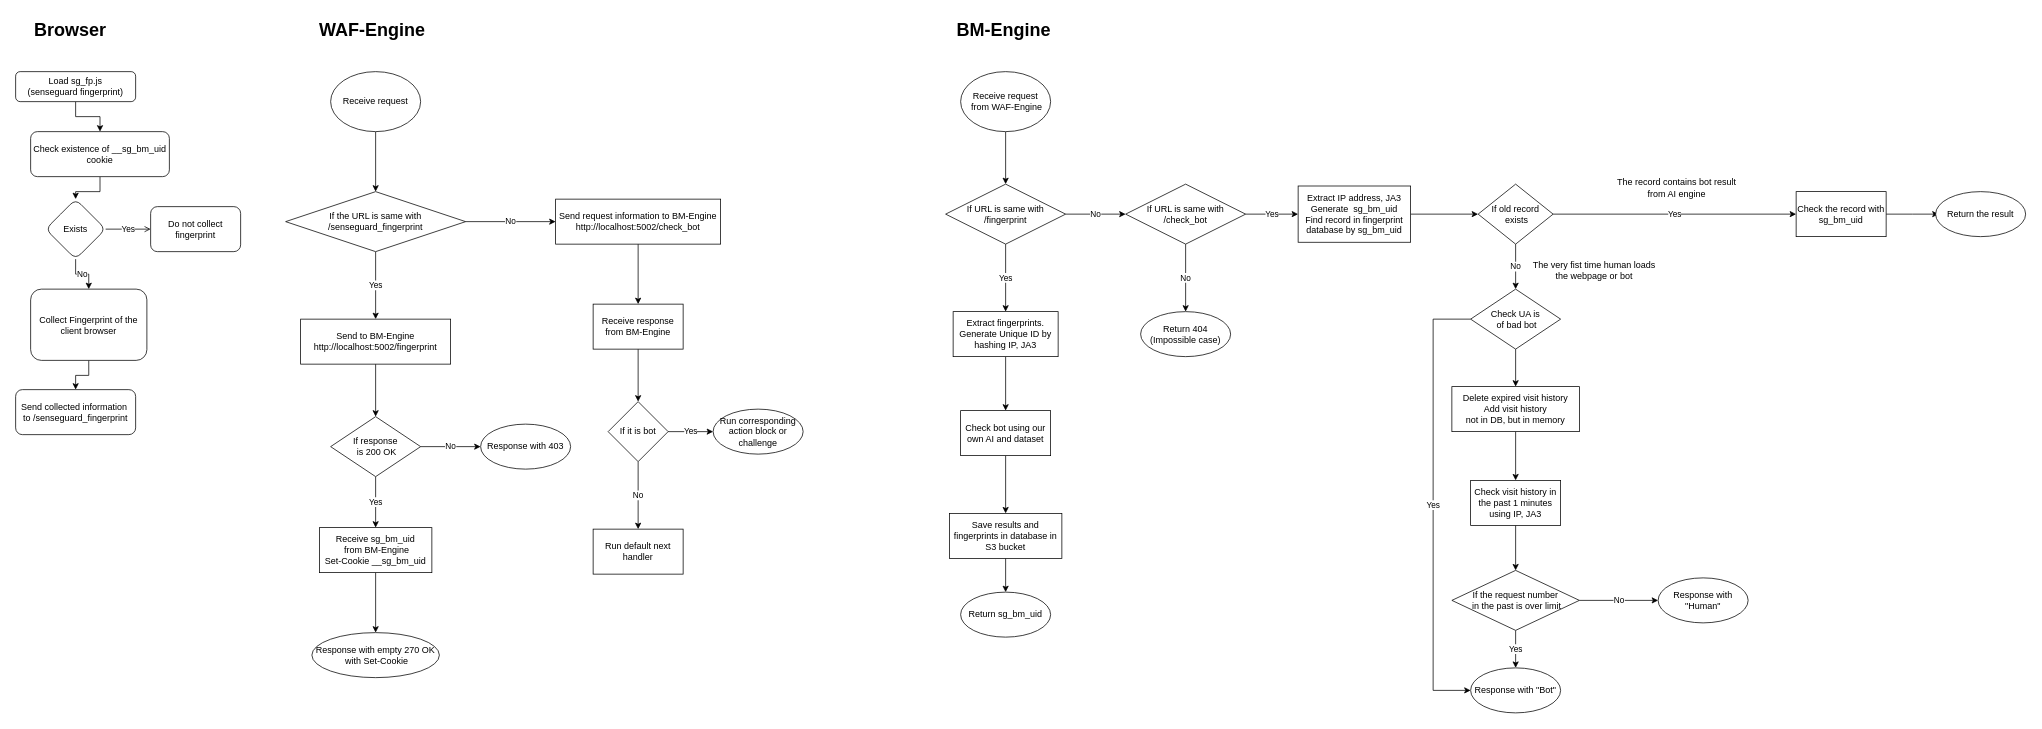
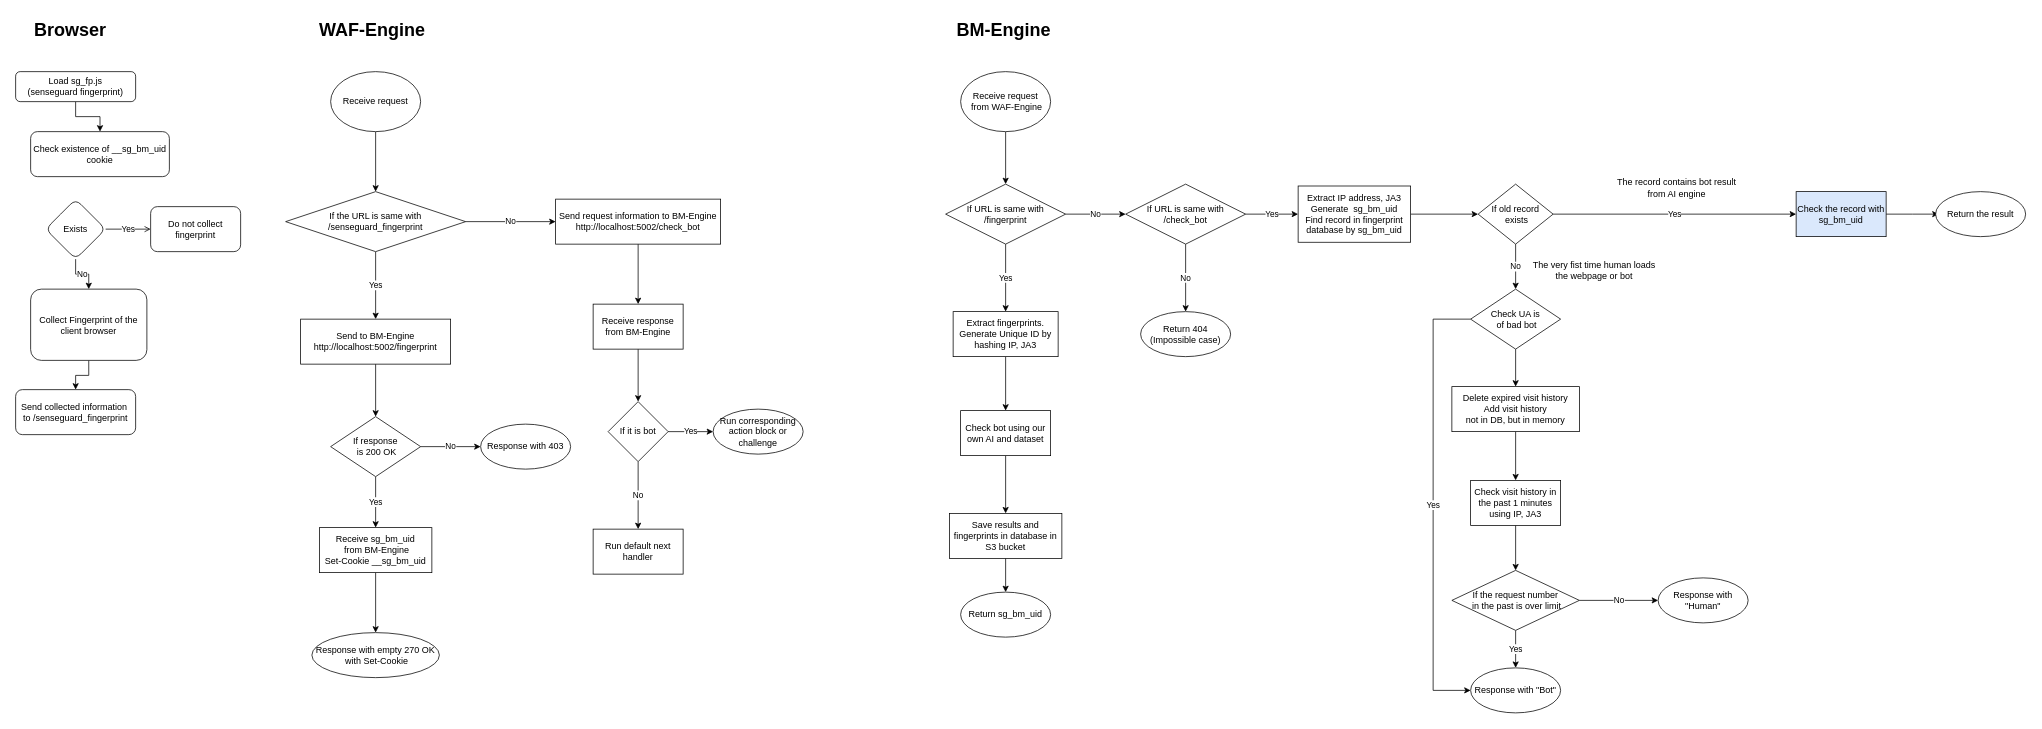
  <mxCell id="0" />
  <mxCell id="1" parent="0" />
  <mxCell id="2" style="edgeStyle=orthogonalEdgeStyle;rounded=0;orthogonalLoop=1;jettySize=auto;html=1;entryX=0.5;entryY=0;entryDx=0;entryDy=0;" parent="1" source="3" target="10" edge="1"><mxGeometry relative="1" as="geometry" /></mxCell>
  <mxCell id="3" value="Load sg_fp.js&lt;br&gt;(senseguard fingerprint)" style="rounded=1;whiteSpace=wrap;html=1;fontSize=12;glass=0;strokeWidth=1;shadow=0;" parent="1" vertex="1"><mxGeometry x="20" y="95" width="160" height="40" as="geometry" /></mxCell>
  <mxCell id="4" value="" style="edgeStyle=orthogonalEdgeStyle;rounded=0;orthogonalLoop=1;jettySize=auto;html=1;entryX=0.5;entryY=0;entryDx=0;entryDy=0;" parent="1" source="5" target="6" edge="1"><mxGeometry relative="1" as="geometry"><mxPoint x="100" y="485" as="targetPoint" /></mxGeometry></mxCell>
  <mxCell id="5" value="Collect Fingerprint of the client browser" style="whiteSpace=wrap;html=1;rounded=1;glass=0;strokeWidth=1;shadow=0;" parent="1" vertex="1"><mxGeometry x="40" y="385" width="155" height="95" as="geometry" /></mxCell>
  <mxCell id="6" value="Send collected information&amp;nbsp; to /senseguard_fingerprint" style="whiteSpace=wrap;html=1;rounded=1;glass=0;strokeWidth=1;shadow=0;" parent="1" vertex="1"><mxGeometry x="20" y="519" width="160" height="60" as="geometry" /></mxCell>
  <mxCell id="7" value="" style="edgeStyle=orthogonalEdgeStyle;rounded=0;orthogonalLoop=1;jettySize=auto;html=1;" parent="1" source="8" target="19" edge="1"><mxGeometry relative="1" as="geometry" /></mxCell>
  <mxCell id="8" value="Receive request" style="ellipse;whiteSpace=wrap;html=1;" parent="1" vertex="1"><mxGeometry x="440" y="95" width="120" height="80" as="geometry" /></mxCell>
- <mxCell id="9" value="" style="edgeStyle=orthogonalEdgeStyle;rounded=0;orthogonalLoop=1;jettySize=auto;html=1;" parent="1" source="10" target="13" edge="1"><mxGeometry relative="1" as="geometry" /></mxCell>
  <mxCell id="10" value="Check existence of __sg_bm_uid cookie" style="whiteSpace=wrap;html=1;rounded=1;glass=0;strokeWidth=1;shadow=0;" parent="1" vertex="1"><mxGeometry x="40" y="175" width="185" height="60" as="geometry" /></mxCell>
  <mxCell id="11" value="Yes" style="edgeStyle=orthogonalEdgeStyle;rounded=0;orthogonalLoop=1;jettySize=auto;html=1;endArrow=open;" parent="1" source="13" target="14" edge="1"><mxGeometry relative="1" as="geometry" /></mxCell>
  <mxCell id="12" value="No" style="edgeStyle=orthogonalEdgeStyle;rounded=0;orthogonalLoop=1;jettySize=auto;html=1;exitX=0.5;exitY=1;exitDx=0;exitDy=0;entryX=0.5;entryY=0;entryDx=0;entryDy=0;" parent="1" source="13" target="5" edge="1"><mxGeometry relative="1" as="geometry" /></mxCell>
  <mxCell id="13" value="Exists" style="rhombus;whiteSpace=wrap;html=1;rounded=1;glass=0;strokeWidth=1;shadow=0;" parent="1" vertex="1"><mxGeometry x="60" y="265" width="80" height="80" as="geometry" /></mxCell>
  <mxCell id="14" value="Do not collect fingerprint" style="whiteSpace=wrap;html=1;rounded=1;glass=0;strokeWidth=1;shadow=0;" parent="1" vertex="1"><mxGeometry x="200" y="275" width="120" height="60" as="geometry" /></mxCell>
  <mxCell id="15" value="&lt;h1&gt;Browser&lt;/h1&gt;" style="text;html=1;strokeColor=none;fillColor=none;spacing=5;spacingTop=-20;whiteSpace=wrap;overflow=hidden;rounded=0;" parent="1" vertex="1"><mxGeometry x="40" y="20" width="120" height="45" as="geometry" /></mxCell>
  <mxCell id="16" value="&lt;h1&gt;WAF-Engine&lt;/h1&gt;" style="text;html=1;strokeColor=none;fillColor=none;spacing=5;spacingTop=-20;whiteSpace=wrap;overflow=hidden;rounded=0;" parent="1" vertex="1"><mxGeometry x="420" y="20" width="160" height="45" as="geometry" /></mxCell>
  <mxCell id="17" value="Yes" style="edgeStyle=orthogonalEdgeStyle;rounded=0;orthogonalLoop=1;jettySize=auto;html=1;" parent="1" source="19" target="21" edge="1"><mxGeometry relative="1" as="geometry" /></mxCell>
  <mxCell id="18" value="No" style="edgeStyle=orthogonalEdgeStyle;rounded=0;orthogonalLoop=1;jettySize=auto;html=1;" parent="1" source="19" target="26" edge="1"><mxGeometry relative="1" as="geometry" /></mxCell>
  <mxCell id="19" value="If the URL is same with /senseguard_fingerprint" style="rhombus;whiteSpace=wrap;html=1;" parent="1" vertex="1"><mxGeometry x="380" y="255" width="240" height="80" as="geometry" /></mxCell>
  <mxCell id="20" value="" style="edgeStyle=orthogonalEdgeStyle;rounded=0;orthogonalLoop=1;jettySize=auto;html=1;" parent="1" source="21" target="72" edge="1"><mxGeometry relative="1" as="geometry" /></mxCell>
  <mxCell id="21" value="Send to BM-Engine&lt;br&gt;http://localhost:5002/fingerprint" style="whiteSpace=wrap;html=1;" parent="1" vertex="1"><mxGeometry x="400" y="425" width="200" height="60" as="geometry" /></mxCell>
  <mxCell id="22" value="" style="edgeStyle=orthogonalEdgeStyle;rounded=0;orthogonalLoop=1;jettySize=auto;html=1;" parent="1" source="23" target="24" edge="1"><mxGeometry relative="1" as="geometry" /></mxCell>
  <mxCell id="23" value="Receive sg_bm_uid&lt;br&gt;&amp;nbsp;from BM-Engine&lt;br&gt;Set-Cookie __sg_bm_uid" style="whiteSpace=wrap;html=1;" parent="1" vertex="1"><mxGeometry x="425" y="703" width="150" height="60" as="geometry" /></mxCell>
  <mxCell id="24" value="Response with empty 270 OK&lt;br&gt;&amp;nbsp;with Set-Cookie" style="ellipse;whiteSpace=wrap;html=1;" parent="1" vertex="1"><mxGeometry x="415" y="843" width="170" height="60" as="geometry" /></mxCell>
  <mxCell id="25" value="" style="edgeStyle=orthogonalEdgeStyle;rounded=0;orthogonalLoop=1;jettySize=auto;html=1;" parent="1" source="26" target="28" edge="1"><mxGeometry relative="1" as="geometry" /></mxCell>
  <mxCell id="26" value="Send request information to BM-Engine&lt;br&gt;http://localhost:5002/check_bot" style="whiteSpace=wrap;html=1;" parent="1" vertex="1"><mxGeometry x="740" y="265" width="220" height="60" as="geometry" /></mxCell>
  <mxCell id="27" value="" style="edgeStyle=orthogonalEdgeStyle;rounded=0;orthogonalLoop=1;jettySize=auto;html=1;" parent="1" source="28" target="31" edge="1"><mxGeometry relative="1" as="geometry" /></mxCell>
  <mxCell id="28" value="Receive response from BM-Engine" style="whiteSpace=wrap;html=1;" parent="1" vertex="1"><mxGeometry x="790" y="405" width="120" height="60" as="geometry" /></mxCell>
  <mxCell id="29" value="No" style="edgeStyle=orthogonalEdgeStyle;rounded=0;orthogonalLoop=1;jettySize=auto;html=1;" parent="1" source="31" target="32" edge="1"><mxGeometry relative="1" as="geometry" /></mxCell>
  <mxCell id="30" value="Yes" style="edgeStyle=orthogonalEdgeStyle;rounded=0;orthogonalLoop=1;jettySize=auto;html=1;" parent="1" source="31" target="33" edge="1"><mxGeometry relative="1" as="geometry" /></mxCell>
  <mxCell id="31" value="If it is bot" style="rhombus;whiteSpace=wrap;html=1;" parent="1" vertex="1"><mxGeometry x="810" y="535" width="80" height="80" as="geometry" /></mxCell>
  <mxCell id="32" value="Run default next handler" style="whiteSpace=wrap;html=1;" parent="1" vertex="1"><mxGeometry x="790" y="705" width="120" height="60" as="geometry" /></mxCell>
  <mxCell id="33" value="Run corresponding action block or challenge" style="ellipse;whiteSpace=wrap;html=1;" parent="1" vertex="1"><mxGeometry x="950" y="545" width="120" height="60" as="geometry" /></mxCell>
  <mxCell id="34" value="&lt;h1&gt;BM-Engine&lt;/h1&gt;" style="text;html=1;strokeColor=none;fillColor=none;spacing=5;spacingTop=-20;whiteSpace=wrap;overflow=hidden;rounded=0;" parent="1" vertex="1"><mxGeometry x="1270" y="20" width="140" height="45" as="geometry" /></mxCell>
  <mxCell id="35" value="" style="edgeStyle=orthogonalEdgeStyle;rounded=0;orthogonalLoop=1;jettySize=auto;html=1;" parent="1" source="36" target="39" edge="1"><mxGeometry relative="1" as="geometry" /></mxCell>
  <mxCell id="36" value="Receive request&lt;br&gt;&amp;nbsp;from WAF-Engine" style="ellipse;whiteSpace=wrap;html=1;" parent="1" vertex="1"><mxGeometry x="1280" y="95" width="120" height="80" as="geometry" /></mxCell>
  <mxCell id="37" value="Yes" style="edgeStyle=orthogonalEdgeStyle;rounded=0;orthogonalLoop=1;jettySize=auto;html=1;" parent="1" source="39" target="41" edge="1"><mxGeometry relative="1" as="geometry" /></mxCell>
  <mxCell id="38" value="No" style="edgeStyle=orthogonalEdgeStyle;rounded=0;orthogonalLoop=1;jettySize=auto;html=1;" parent="1" source="39" target="44" edge="1"><mxGeometry relative="1" as="geometry" /></mxCell>
  <mxCell id="39" value="If URL is same with /fingerprint" style="rhombus;whiteSpace=wrap;html=1;" parent="1" vertex="1"><mxGeometry x="1260" y="245" width="160" height="80" as="geometry" /></mxCell>
  <mxCell id="40" value="" style="edgeStyle=orthogonalEdgeStyle;rounded=0;orthogonalLoop=1;jettySize=auto;html=1;entryX=0.5;entryY=0;entryDx=0;entryDy=0;" parent="1" source="41" target="75" edge="1"><mxGeometry relative="1" as="geometry"><mxPoint x="1340" y="545" as="targetPoint" /></mxGeometry></mxCell>
  <mxCell id="41" value="Extract fingerprints.&lt;br&gt;Generate Unique ID by hashing IP, JA3" style="whiteSpace=wrap;html=1;" parent="1" vertex="1"><mxGeometry x="1270" y="415" width="140" height="60" as="geometry" /></mxCell>
  <mxCell id="42" value="No" style="edgeStyle=orthogonalEdgeStyle;rounded=0;orthogonalLoop=1;jettySize=auto;html=1;" parent="1" source="44" target="45" edge="1"><mxGeometry relative="1" as="geometry" /></mxCell>
  <mxCell id="43" value="Yes" style="edgeStyle=orthogonalEdgeStyle;rounded=0;orthogonalLoop=1;jettySize=auto;html=1;" parent="1" source="44" target="48" edge="1"><mxGeometry relative="1" as="geometry" /></mxCell>
  <mxCell id="44" value="If URL is same with /check_bot" style="rhombus;whiteSpace=wrap;html=1;" parent="1" vertex="1"><mxGeometry x="1500" y="245" width="160" height="80" as="geometry" /></mxCell>
  <mxCell id="45" value="Return 404&lt;br&gt;(Impossible case)" style="ellipse;whiteSpace=wrap;html=1;" parent="1" vertex="1"><mxGeometry x="1520" y="415" width="120" height="60" as="geometry" /></mxCell>
  <mxCell id="46" value="Return sg_bm_uid" style="ellipse;whiteSpace=wrap;html=1;" parent="1" vertex="1"><mxGeometry x="1280" y="789" width="120" height="60" as="geometry" /></mxCell>
  <mxCell id="47" value="" style="edgeStyle=orthogonalEdgeStyle;rounded=0;orthogonalLoop=1;jettySize=auto;html=1;" parent="1" source="48" target="51" edge="1"><mxGeometry relative="1" as="geometry" /></mxCell>
  <mxCell id="48" value="Extract IP address, JA3&lt;br&gt;Generate&amp;nbsp;&amp;nbsp;sg_bm_uid&lt;br&gt;Find record in fingerprint database by sg_bm_uid" style="whiteSpace=wrap;html=1;" parent="1" vertex="1"><mxGeometry x="1730" y="247.5" width="150" height="75" as="geometry" /></mxCell>
  <mxCell id="49" value="No" style="edgeStyle=orthogonalEdgeStyle;rounded=0;orthogonalLoop=1;jettySize=auto;html=1;" parent="1" source="51" target="58" edge="1"><mxGeometry relative="1" as="geometry" /></mxCell>
  <mxCell id="50" value="Yes" style="edgeStyle=orthogonalEdgeStyle;rounded=0;orthogonalLoop=1;jettySize=auto;html=1;entryX=0;entryY=0.5;entryDx=0;entryDy=0;" parent="1" source="51" target="53" edge="1"><mxGeometry relative="1" as="geometry"><mxPoint x="2101" y="285" as="targetPoint" /></mxGeometry></mxCell>
  <mxCell id="51" value="If old record&lt;br&gt;&amp;nbsp;exists" style="rhombus;whiteSpace=wrap;html=1;" parent="1" vertex="1"><mxGeometry x="1970" y="245" width="100" height="80" as="geometry" /></mxCell>
  <mxCell id="52" value="" style="edgeStyle=orthogonalEdgeStyle;rounded=0;orthogonalLoop=1;jettySize=auto;html=1;" parent="1" source="53" edge="1"><mxGeometry relative="1" as="geometry"><mxPoint x="2584" y="285" as="targetPoint" /></mxGeometry></mxCell>
- <mxCell id="53" value="Check the record with sg_bm_uid" style="whiteSpace=wrap;html=1;" parent="1" vertex="1"><mxGeometry x="2394" y="255" width="120" height="60" as="geometry" /></mxCell>
+ <mxCell id="53" value="Check the record with sg_bm_uid" style="whiteSpace=wrap;html=1;fillColor=#dae8fc;" parent="1" vertex="1"><mxGeometry x="2394" y="255" width="120" height="60" as="geometry" /></mxCell>
  <mxCell id="54" value="Return the result" style="ellipse;whiteSpace=wrap;html=1;" parent="1" vertex="1"><mxGeometry x="2580" y="255" width="120" height="60" as="geometry" /></mxCell>
  <mxCell id="55" value="Response with &quot;Bot&quot;" style="ellipse;whiteSpace=wrap;html=1;" parent="1" vertex="1"><mxGeometry x="1960" y="890" width="120" height="60" as="geometry" /></mxCell>
  <mxCell id="56" value="Yes" style="edgeStyle=orthogonalEdgeStyle;rounded=0;orthogonalLoop=1;jettySize=auto;html=1;entryX=0;entryY=0.5;entryDx=0;entryDy=0;" parent="1" source="58" target="55" edge="1"><mxGeometry relative="1" as="geometry"><Array as="points"><mxPoint x="1910" y="425" /><mxPoint x="1910" y="920" /></Array><mxPoint x="1960" y="864" as="targetPoint" /></mxGeometry></mxCell>
  <mxCell id="57" value="" style="edgeStyle=orthogonalEdgeStyle;rounded=0;orthogonalLoop=1;jettySize=auto;html=1;entryX=0.5;entryY=0;entryDx=0;entryDy=0;" parent="1" source="58" target="66" edge="1"><mxGeometry relative="1" as="geometry" /></mxCell>
  <mxCell id="58" value="Check UA is&lt;br&gt;&amp;nbsp;of bad bot" style="rhombus;whiteSpace=wrap;html=1;" parent="1" vertex="1"><mxGeometry x="1960" y="385" width="120" height="80" as="geometry" /></mxCell>
  <mxCell id="59" value="" style="edgeStyle=orthogonalEdgeStyle;rounded=0;orthogonalLoop=1;jettySize=auto;html=1;" parent="1" source="60" target="64" edge="1"><mxGeometry relative="1" as="geometry" /></mxCell>
  <mxCell id="60" value="Check visit history in the past 1 minutes using IP, JA3" style="whiteSpace=wrap;html=1;" parent="1" vertex="1"><mxGeometry x="1960" y="640" width="120" height="60" as="geometry" /></mxCell>
  <mxCell id="61" value="The very fist time human loads the webpage or bot" style="text;html=1;strokeColor=none;fillColor=none;align=center;verticalAlign=middle;whiteSpace=wrap;rounded=0;" parent="1" vertex="1"><mxGeometry x="2040" y="345" width="170" height="30" as="geometry" /></mxCell>
  <mxCell id="62" value="Yes" style="edgeStyle=orthogonalEdgeStyle;rounded=0;orthogonalLoop=1;jettySize=auto;html=1;entryX=0.5;entryY=0;entryDx=0;entryDy=0;" parent="1" source="64" target="55" edge="1"><mxGeometry relative="1" as="geometry" /></mxCell>
  <mxCell id="63" value="No" style="edgeStyle=orthogonalEdgeStyle;rounded=0;orthogonalLoop=1;jettySize=auto;html=1;" parent="1" source="64" target="67" edge="1"><mxGeometry relative="1" as="geometry" /></mxCell>
  <mxCell id="64" value="If the request number&lt;br&gt;&amp;nbsp;in the past is over limit" style="rhombus;whiteSpace=wrap;html=1;" parent="1" vertex="1"><mxGeometry x="1935" y="760" width="170" height="80" as="geometry" /></mxCell>
  <mxCell id="65" style="edgeStyle=orthogonalEdgeStyle;rounded=0;orthogonalLoop=1;jettySize=auto;html=1;" parent="1" source="66" target="60" edge="1"><mxGeometry relative="1" as="geometry" /></mxCell>
  <mxCell id="66" value="Delete expired visit history&lt;br&gt;Add visit history&lt;br&gt;not in DB, but in memory" style="whiteSpace=wrap;html=1;" parent="1" vertex="1"><mxGeometry x="1935" y="515" width="170" height="60" as="geometry" /></mxCell>
  <mxCell id="67" value="Response with &quot;Human&quot;" style="ellipse;whiteSpace=wrap;html=1;" parent="1" vertex="1"><mxGeometry x="2210" y="770" width="120" height="60" as="geometry" /></mxCell>
  <mxCell id="68" style="edgeStyle=orthogonalEdgeStyle;rounded=0;orthogonalLoop=1;jettySize=auto;html=1;entryX=0.5;entryY=0;entryDx=0;entryDy=0;" parent="1" source="69" target="46" edge="1"><mxGeometry relative="1" as="geometry" /></mxCell>
  <mxCell id="69" value="Save results and fingerprints in database in S3 bucket" style="whiteSpace=wrap;html=1;" parent="1" vertex="1"><mxGeometry x="1265" y="684" width="150" height="60" as="geometry" /></mxCell>
  <mxCell id="70" value="Yes" style="edgeStyle=orthogonalEdgeStyle;rounded=0;orthogonalLoop=1;jettySize=auto;html=1;entryX=0.5;entryY=0;entryDx=0;entryDy=0;" parent="1" source="72" target="23" edge="1"><mxGeometry relative="1" as="geometry" /></mxCell>
  <mxCell id="71" value="No" style="edgeStyle=orthogonalEdgeStyle;rounded=0;orthogonalLoop=1;jettySize=auto;html=1;" parent="1" source="72" target="73" edge="1"><mxGeometry relative="1" as="geometry" /></mxCell>
  <mxCell id="72" value="If response&lt;br&gt;&amp;nbsp;is 200 OK" style="rhombus;whiteSpace=wrap;html=1;" parent="1" vertex="1"><mxGeometry x="440" y="555" width="120" height="80" as="geometry" /></mxCell>
  <mxCell id="73" value="Response with 403" style="ellipse;whiteSpace=wrap;html=1;" parent="1" vertex="1"><mxGeometry x="640" y="565" width="120" height="60" as="geometry" /></mxCell>
  <mxCell id="74" style="edgeStyle=orthogonalEdgeStyle;rounded=0;orthogonalLoop=1;jettySize=auto;html=1;entryX=0.5;entryY=0;entryDx=0;entryDy=0;" parent="1" source="75" target="69" edge="1"><mxGeometry relative="1" as="geometry" /></mxCell>
  <mxCell id="75" value="Check bot using our own AI and dataset" style="whiteSpace=wrap;html=1;" parent="1" vertex="1"><mxGeometry x="1280" y="547" width="120" height="60" as="geometry" /></mxCell>
  <mxCell id="76" value="The record contains bot result from AI engine" style="text;html=1;strokeColor=none;fillColor=none;align=center;verticalAlign=middle;whiteSpace=wrap;rounded=0;" vertex="1" parent="1"><mxGeometry x="2150" y="235" width="170" height="30" as="geometry" /></mxCell>
